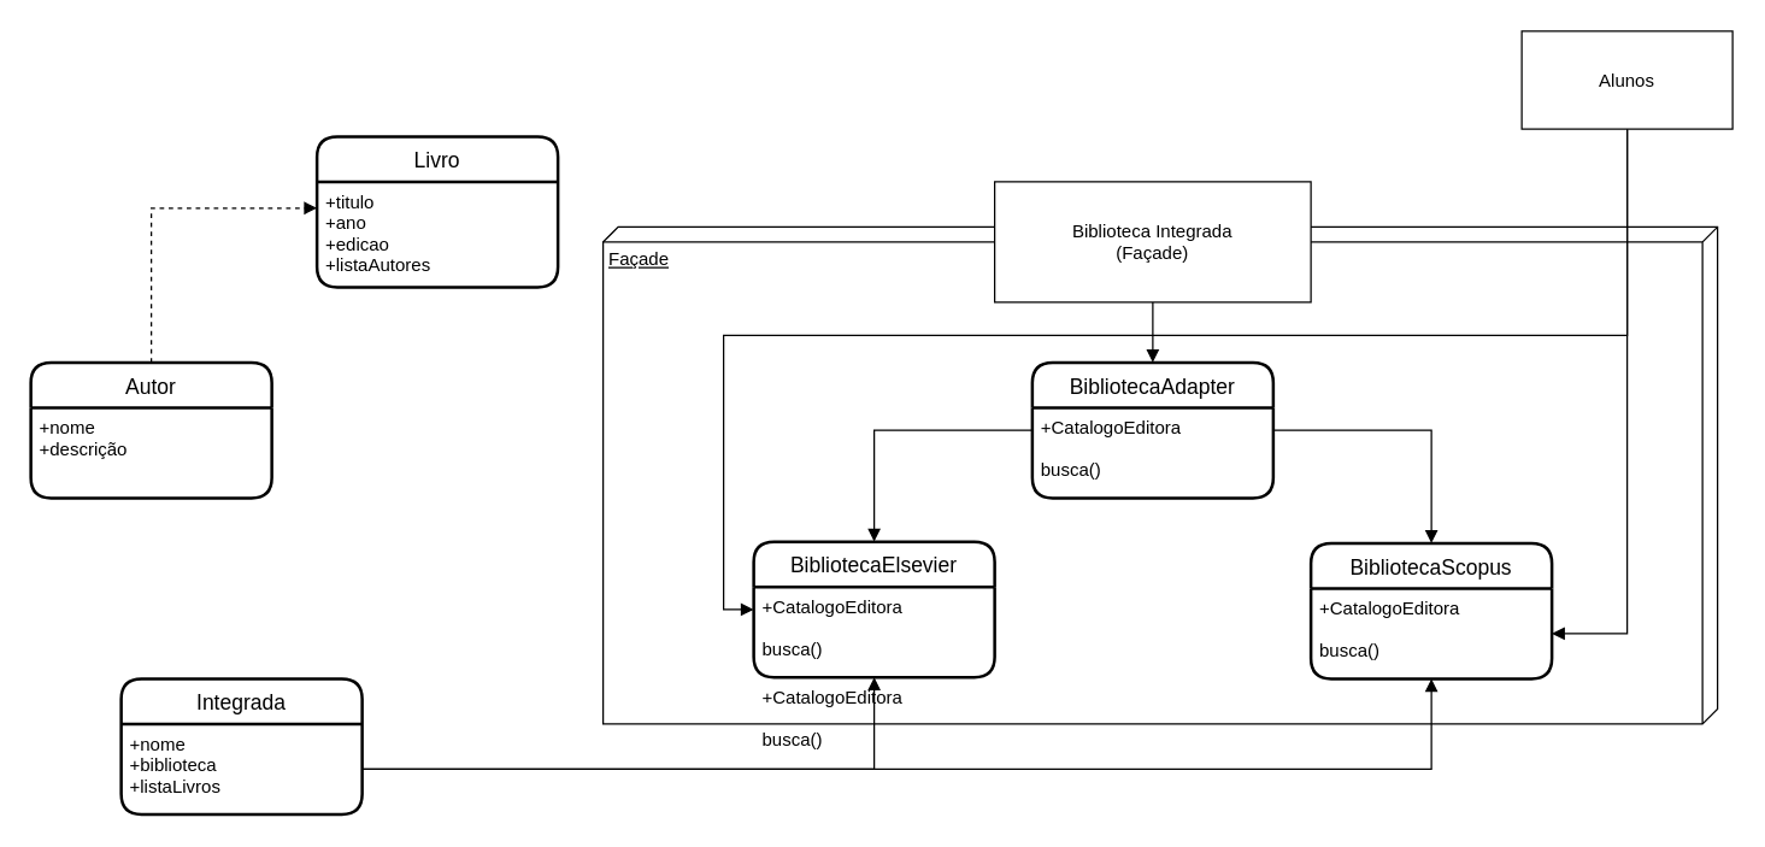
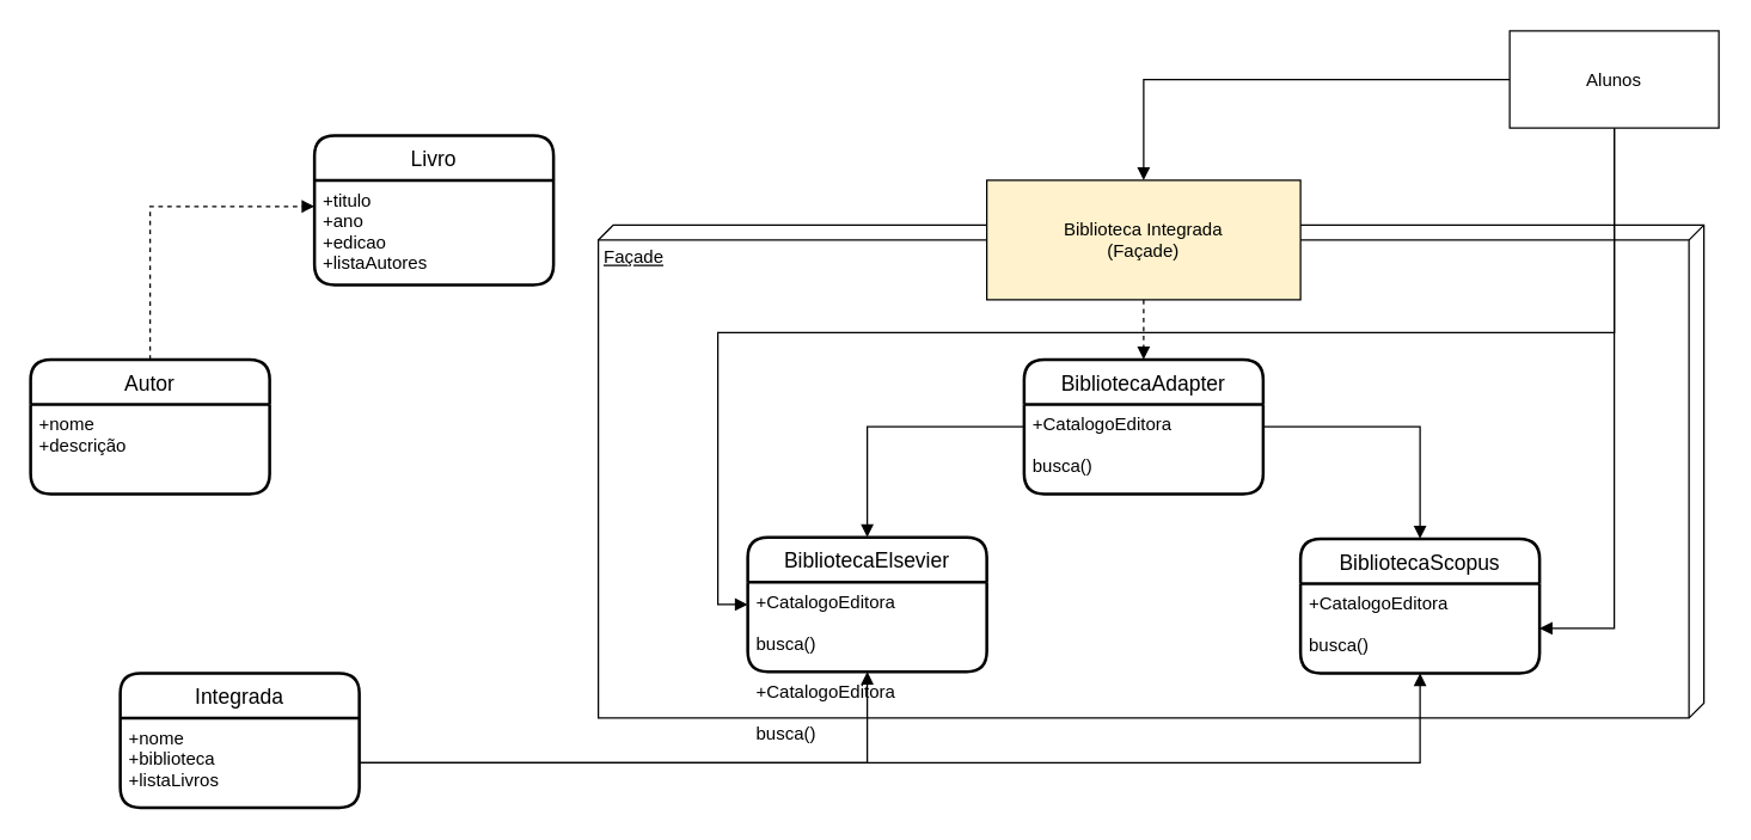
  <mxCell id="0" />
  <mxCell id="1" parent="0" />
  <mxCell id="2" value="Façade" style="verticalAlign=top;align=left;spacingTop=8;spacingLeft=2;spacingRight=12;shape=cube;size=10;direction=south;fontStyle=4;html=1;" vertex="1" parent="1"><mxGeometry x="400" y="150" width="740" height="330" as="geometry" /></mxCell>
  <mxCell id="3" value="Livro" style="swimlane;childLayout=stackLayout;horizontal=1;startSize=30;horizontalStack=0;rounded=1;fontSize=14;fontStyle=0;strokeWidth=2;resizeParent=0;resizeLast=1;shadow=0;dashed=0;align=center;" vertex="1" parent="1"><mxGeometry x="210" y="90" width="160" height="100" as="geometry" /></mxCell>
  <mxCell id="4" value="+titulo&#10;+ano&#10;+edicao&#10;+listaAutores" style="align=left;strokeColor=none;fillColor=none;spacingLeft=4;fontSize=12;verticalAlign=top;resizable=0;rotatable=0;part=1;" vertex="1" parent="3"><mxGeometry y="30" width="160" height="70" as="geometry" /></mxCell>
  <mxCell id="5" style="edgeStyle=orthogonalEdgeStyle;rounded=0;orthogonalLoop=1;jettySize=auto;html=1;exitX=0.5;exitY=0;exitDx=0;exitDy=0;entryX=0;entryY=0.25;entryDx=0;entryDy=0;startArrow=none;startFill=0;endArrow=block;endFill=1;dashed=1;" edge="1" parent="1" source="6" target="4"><mxGeometry relative="1" as="geometry" /></mxCell>
  <mxCell id="6" value="Autor" style="swimlane;childLayout=stackLayout;horizontal=1;startSize=30;horizontalStack=0;rounded=1;fontSize=14;fontStyle=0;strokeWidth=2;resizeParent=0;resizeLast=1;shadow=0;dashed=0;align=center;" vertex="1" parent="1"><mxGeometry x="20" y="240" width="160" height="90" as="geometry" /></mxCell>
  <mxCell id="7" value="+nome&#10;+descrição" style="align=left;strokeColor=none;fillColor=none;spacingLeft=4;fontSize=12;verticalAlign=top;resizable=0;rotatable=0;part=1;" vertex="1" parent="6"><mxGeometry y="30" width="160" height="60" as="geometry" /></mxCell>
  <mxCell id="8" value="Integrada" style="swimlane;childLayout=stackLayout;horizontal=1;startSize=30;horizontalStack=0;rounded=1;fontSize=14;fontStyle=0;strokeWidth=2;resizeParent=0;resizeLast=1;shadow=0;dashed=0;align=center;" vertex="1" parent="1"><mxGeometry x="80" y="450" width="160" height="90" as="geometry" /></mxCell>
  <mxCell id="9" value="+nome&#10;+biblioteca&#10;+listaLivros" style="align=left;strokeColor=none;fillColor=none;spacingLeft=4;fontSize=12;verticalAlign=top;resizable=0;rotatable=0;part=1;" vertex="1" parent="8"><mxGeometry y="30" width="160" height="60" as="geometry" /></mxCell>
- <mxCell id="10" style="edgeStyle=orthogonalEdgeStyle;rounded=0;orthogonalLoop=1;jettySize=auto;html=1;exitX=0.5;exitY=1;exitDx=0;exitDy=0;startArrow=none;startFill=0;endArrow=block;endFill=1;" edge="1" parent="1" source="11" target="16"><mxGeometry relative="1" as="geometry" /></mxCell>
- <mxCell id="11" value="Biblioteca Integrada&lt;br&gt;(Façade)" style="whiteSpace=wrap;html=1;align=center;" vertex="1" parent="1"><mxGeometry x="660" y="120" width="210" height="80" as="geometry" /></mxCell>
+ <mxCell id="10" style="edgeStyle=orthogonalEdgeStyle;rounded=0;orthogonalLoop=1;jettySize=auto;html=1;exitX=0.5;exitY=1;exitDx=0;exitDy=0;startArrow=none;startFill=0;endArrow=block;endFill=1;dashed=1;" edge="1" parent="1" source="11" target="16"><mxGeometry relative="1" as="geometry" /></mxCell>
+ <mxCell id="11" value="Biblioteca Integrada&lt;br&gt;(Façade)" style="whiteSpace=wrap;html=1;align=center;fillColor=#fff2cc;" vertex="1" parent="1"><mxGeometry x="660" y="120" width="210" height="80" as="geometry" /></mxCell>
+ <mxCell id="12" style="edgeStyle=orthogonalEdgeStyle;rounded=0;orthogonalLoop=1;jettySize=auto;html=1;exitX=0;exitY=0.5;exitDx=0;exitDy=0;startArrow=none;startFill=0;endArrow=block;endFill=1;" edge="1" parent="1" source="15" target="11"><mxGeometry relative="1" as="geometry" /></mxCell>
  <mxCell id="13" style="edgeStyle=orthogonalEdgeStyle;rounded=0;orthogonalLoop=1;jettySize=auto;html=1;exitX=0.5;exitY=1;exitDx=0;exitDy=0;entryX=1;entryY=0.5;entryDx=0;entryDy=0;startArrow=none;startFill=0;endArrow=block;endFill=1;" edge="1" parent="1" source="15" target="22"><mxGeometry relative="1" as="geometry" /></mxCell>
  <mxCell id="14" style="edgeStyle=orthogonalEdgeStyle;rounded=0;orthogonalLoop=1;jettySize=auto;html=1;exitX=0.5;exitY=1;exitDx=0;exitDy=0;entryX=0;entryY=0.5;entryDx=0;entryDy=0;startArrow=none;startFill=0;endArrow=block;endFill=1;" edge="1" parent="1" source="15" target="18"><mxGeometry relative="1" as="geometry" /></mxCell>
  <mxCell id="15" value="Alunos" style="whiteSpace=wrap;html=1;align=center;" vertex="1" parent="1"><mxGeometry x="1010" y="20" width="140" height="65" as="geometry" /></mxCell>
  <mxCell id="16" value="BibliotecaAdapter" style="swimlane;childLayout=stackLayout;horizontal=1;startSize=30;horizontalStack=0;rounded=1;fontSize=14;fontStyle=0;strokeWidth=2;resizeParent=0;resizeLast=1;shadow=0;dashed=0;align=center;" vertex="1" parent="1"><mxGeometry x="685" y="240" width="160" height="90" as="geometry" /></mxCell>
  <mxCell id="17" value="+CatalogoEditora&#10;&#10;busca()" style="align=left;strokeColor=none;fillColor=none;spacingLeft=4;fontSize=12;verticalAlign=top;resizable=0;rotatable=0;part=1;" vertex="1" parent="16"><mxGeometry y="30" width="160" height="60" as="geometry" /></mxCell>
  <mxCell id="18" value="BibliotecaElsevier" style="swimlane;childLayout=stackLayout;horizontal=1;startSize=30;horizontalStack=0;rounded=1;fontSize=14;fontStyle=0;strokeWidth=2;resizeParent=0;resizeLast=1;shadow=0;dashed=0;align=center;" vertex="1" parent="1"><mxGeometry x="500" y="359" width="160" height="90" as="geometry" /></mxCell>
  <mxCell id="19" value="+CatalogoEditora&#10;&#10;busca()" style="align=left;strokeColor=none;fillColor=none;spacingLeft=4;fontSize=12;verticalAlign=top;resizable=0;rotatable=0;part=1;" vertex="1" parent="18"><mxGeometry y="30" width="160" height="60" as="geometry" /></mxCell>
  <mxCell id="20" value="+CatalogoEditora&#10;&#10;busca()" style="align=left;strokeColor=none;fillColor=none;spacingLeft=4;fontSize=12;verticalAlign=top;resizable=0;rotatable=0;part=1;" vertex="1" parent="18"><mxGeometry y="90" width="160" as="geometry" /></mxCell>
  <mxCell id="21" value="BibliotecaScopus" style="swimlane;childLayout=stackLayout;horizontal=1;startSize=30;horizontalStack=0;rounded=1;fontSize=14;fontStyle=0;strokeWidth=2;resizeParent=0;resizeLast=1;shadow=0;dashed=0;align=center;" vertex="1" parent="1"><mxGeometry x="870" y="360" width="160" height="90" as="geometry" /></mxCell>
  <mxCell id="22" value="+CatalogoEditora&#10;&#10;busca()" style="align=left;strokeColor=none;fillColor=none;spacingLeft=4;fontSize=12;verticalAlign=top;resizable=0;rotatable=0;part=1;" vertex="1" parent="21"><mxGeometry y="30" width="160" height="60" as="geometry" /></mxCell>
  <mxCell id="23" style="edgeStyle=orthogonalEdgeStyle;rounded=0;orthogonalLoop=1;jettySize=auto;html=1;exitX=0;exitY=0.25;exitDx=0;exitDy=0;startArrow=none;startFill=0;endArrow=block;endFill=1;" edge="1" parent="1" source="17" target="18"><mxGeometry relative="1" as="geometry" /></mxCell>
  <mxCell id="24" style="edgeStyle=orthogonalEdgeStyle;rounded=0;orthogonalLoop=1;jettySize=auto;html=1;exitX=1;exitY=0.25;exitDx=0;exitDy=0;startArrow=none;startFill=0;endArrow=block;endFill=1;" edge="1" parent="1" source="17" target="21"><mxGeometry relative="1" as="geometry" /></mxCell>
  <mxCell id="25" style="edgeStyle=orthogonalEdgeStyle;rounded=0;orthogonalLoop=1;jettySize=auto;html=1;exitX=1;exitY=0.5;exitDx=0;exitDy=0;entryX=0.5;entryY=1;entryDx=0;entryDy=0;startArrow=none;startFill=0;endArrow=block;endFill=1;" edge="1" parent="1" source="9" target="19"><mxGeometry relative="1" as="geometry" /></mxCell>
  <mxCell id="26" style="edgeStyle=orthogonalEdgeStyle;rounded=0;orthogonalLoop=1;jettySize=auto;html=1;exitX=1;exitY=0.5;exitDx=0;exitDy=0;startArrow=none;startFill=0;endArrow=block;endFill=1;" edge="1" parent="1" source="9" target="22"><mxGeometry relative="1" as="geometry" /></mxCell>
